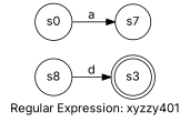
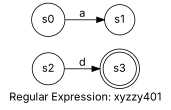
  digraph {
    fontname=Inter
    label="Regular Expression: xyzzy401"
    rankdir=LR
    node [fontname=Inter shape=circle]
    edge [fontname=Inter]
    s3 [shape=doublecircle]
    s0
-   s1 [label=s7]
-   s2 [label=s8]
+   s1
+   s2
    s0 -> s1 [label=a]
    s2 -> s3 [label=d]
  }
